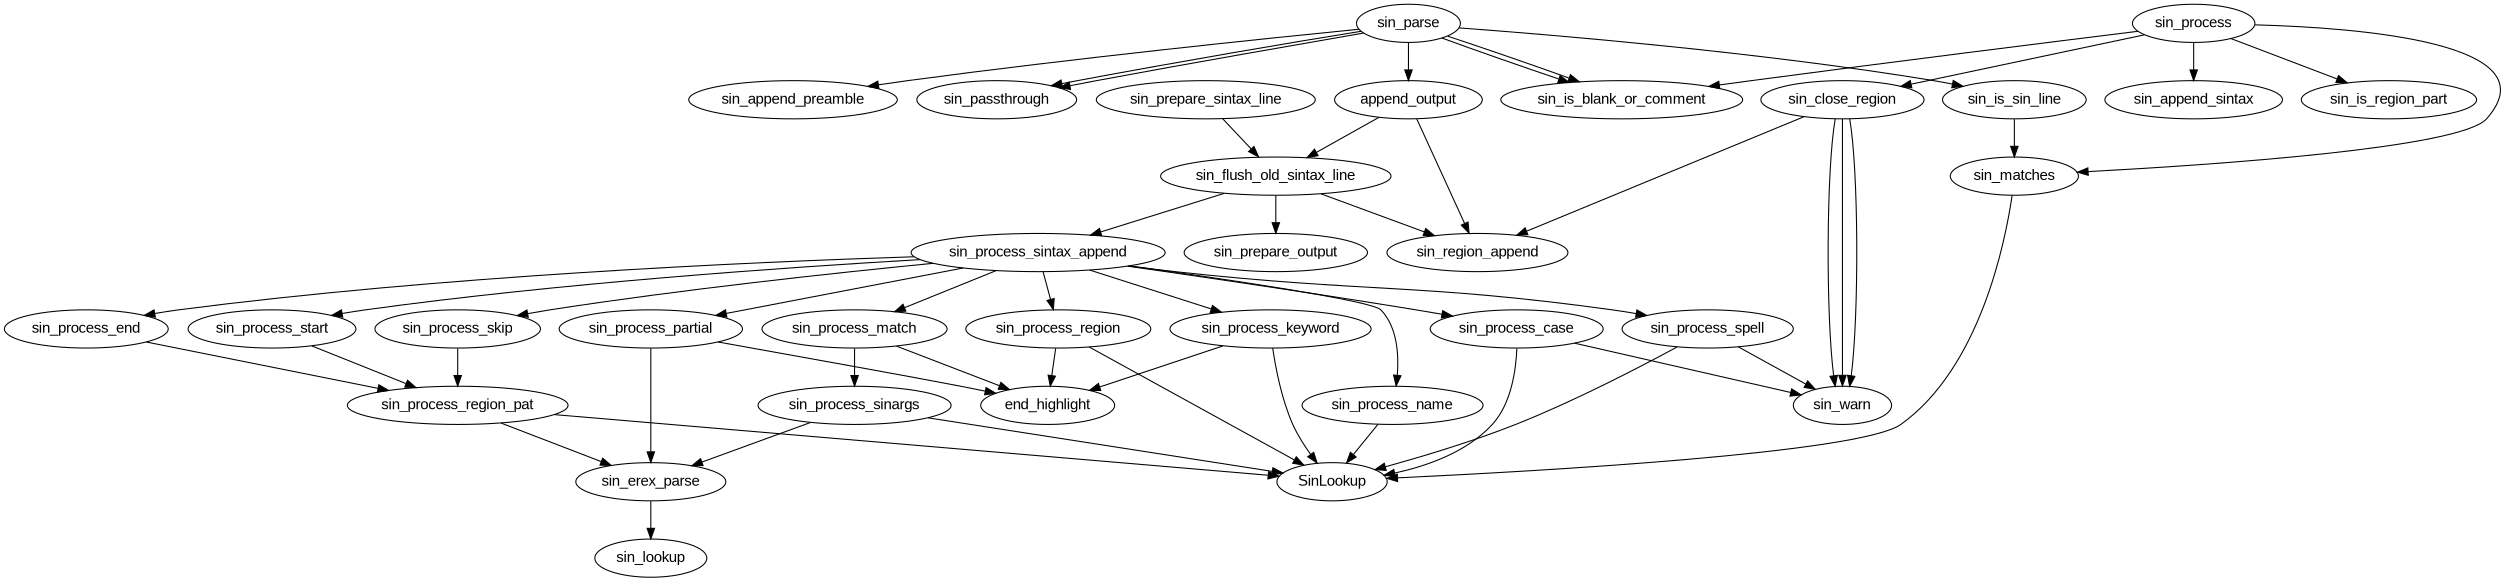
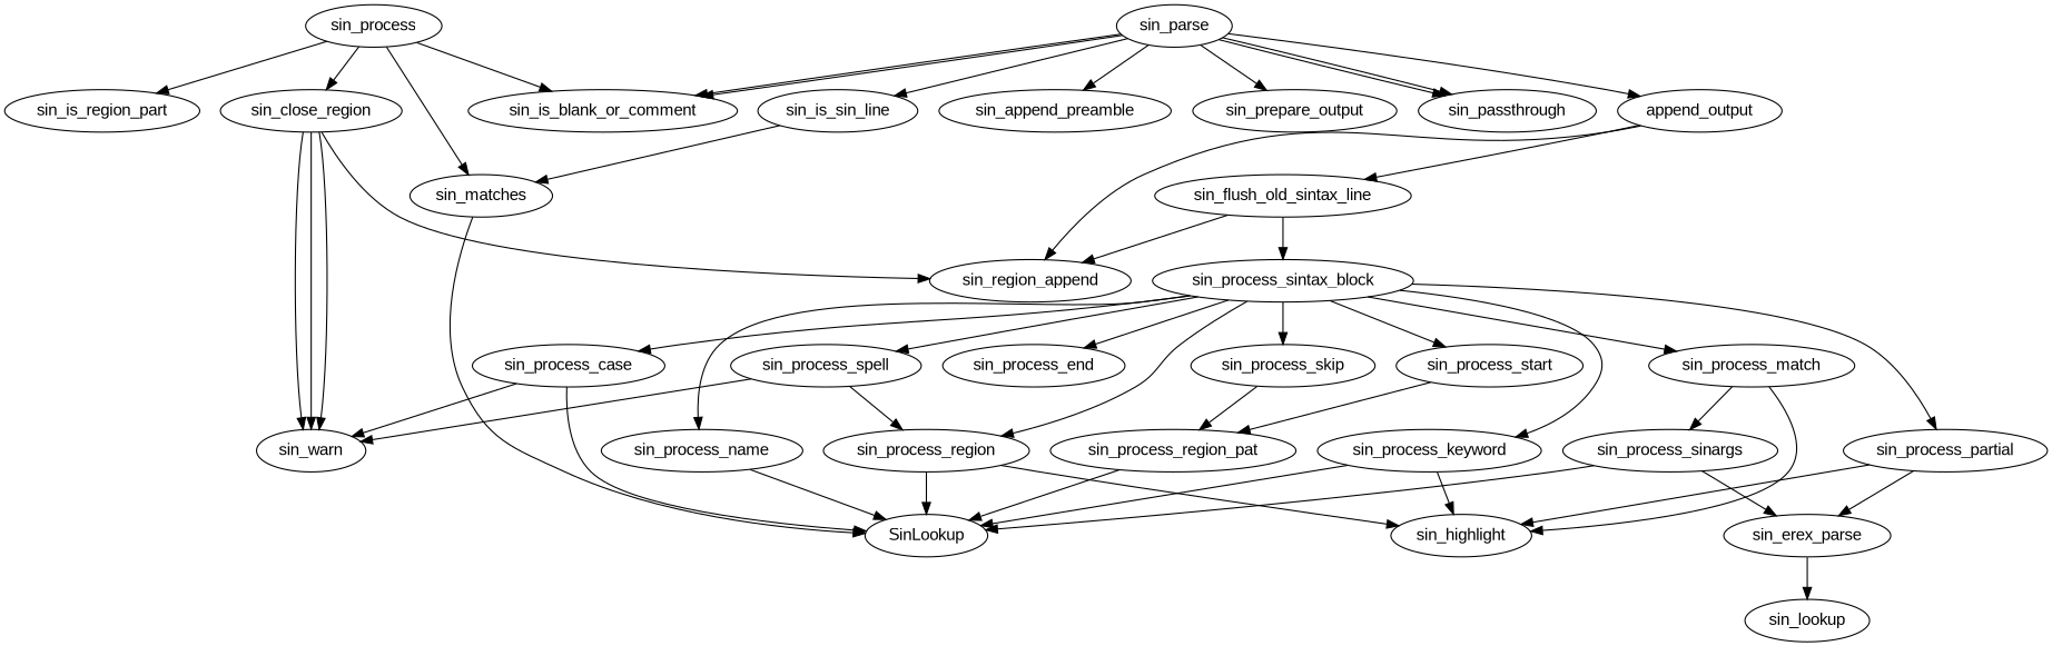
  digraph {
    fontname="Liberation Sans"
    rankdir=TB
    node [fontname="Liberation Sans"]
    edge [fontname="Liberation Sans"]
    sin_close_region
    sin_warn
    sin_region_append
    sin_erex_parse
    sin_lookup
    sin_flush_old_sintax_line
-   sin_process_sintax_block [label=sin_process_sintax_append]
+   sin_process_sintax_block
    sin_process_case
    sin_process_end
    sin_process_keyword
    sin_process_match
    sin_process_name
    sin_process_partial
    sin_process_region
    sin_process_spell
    sin_process_start
    sin_process_skip
    SinLookup
    sin_process_region_pat
-   sin_highlight [label=end_highlight]
+   sin_highlight
    sin_process_sinargs
    sin_is_sin_line
    sin_matches
    n24 [label=append_output]
    sin_parse
    sin_append_preamble
    sin_is_blank_or_comment
    sin_prepare_output
    sin_passthrough
    sin_process
-   sin_append_sintax
    sin_is_region_part
-   sin_prepare_sintax_line
    sin_close_region -> sin_warn
    sin_close_region -> sin_warn
    sin_close_region -> sin_warn
    sin_close_region -> sin_region_append
    sin_erex_parse -> sin_lookup
    sin_flush_old_sintax_line -> sin_region_append
    sin_flush_old_sintax_line -> sin_process_sintax_block
    sin_process_sintax_block -> sin_process_case
    sin_process_sintax_block -> sin_process_end
    sin_process_sintax_block -> sin_process_keyword
    sin_process_sintax_block -> sin_process_match
    sin_process_sintax_block -> sin_process_name
    sin_process_sintax_block -> sin_process_partial
    sin_process_sintax_block -> sin_process_region
    sin_process_sintax_block -> sin_process_spell
    sin_process_sintax_block -> sin_process_start
    sin_process_sintax_block -> sin_process_skip
    sin_process_case -> sin_warn
    sin_process_case -> SinLookup
-   sin_process_end -> sin_process_region_pat
    sin_process_keyword -> SinLookup
    sin_process_keyword -> sin_highlight
    sin_process_match -> sin_highlight
    sin_process_match -> sin_process_sinargs
    sin_process_name -> SinLookup
    sin_process_partial -> sin_erex_parse
    sin_process_partial -> sin_highlight
    sin_process_region -> SinLookup
    sin_process_region -> sin_highlight
    sin_process_spell -> sin_warn
-   sin_process_spell -> SinLookup
+   sin_process_spell -> sin_process_region
    sin_process_start -> sin_process_region_pat
    sin_process_skip -> sin_process_region_pat
-   sin_process_region_pat -> sin_erex_parse
    sin_process_region_pat -> SinLookup
    sin_process_sinargs -> sin_erex_parse
    sin_process_sinargs -> SinLookup
    sin_is_sin_line -> sin_matches
    sin_matches -> SinLookup
    n24 -> sin_region_append
    n24 -> sin_flush_old_sintax_line
    sin_parse -> sin_is_sin_line
    sin_parse -> n24
    sin_parse -> sin_append_preamble
    sin_parse -> sin_is_blank_or_comment
    sin_parse -> sin_is_blank_or_comment
-   sin_flush_old_sintax_line -> sin_prepare_output
+   sin_parse -> sin_prepare_output
    sin_parse -> sin_passthrough
    sin_parse -> sin_passthrough
    sin_process -> sin_close_region
    sin_process -> sin_matches
    sin_process -> sin_is_blank_or_comment
-   sin_process -> sin_append_sintax
    sin_process -> sin_is_region_part
-   sin_prepare_sintax_line -> sin_flush_old_sintax_line
  }
